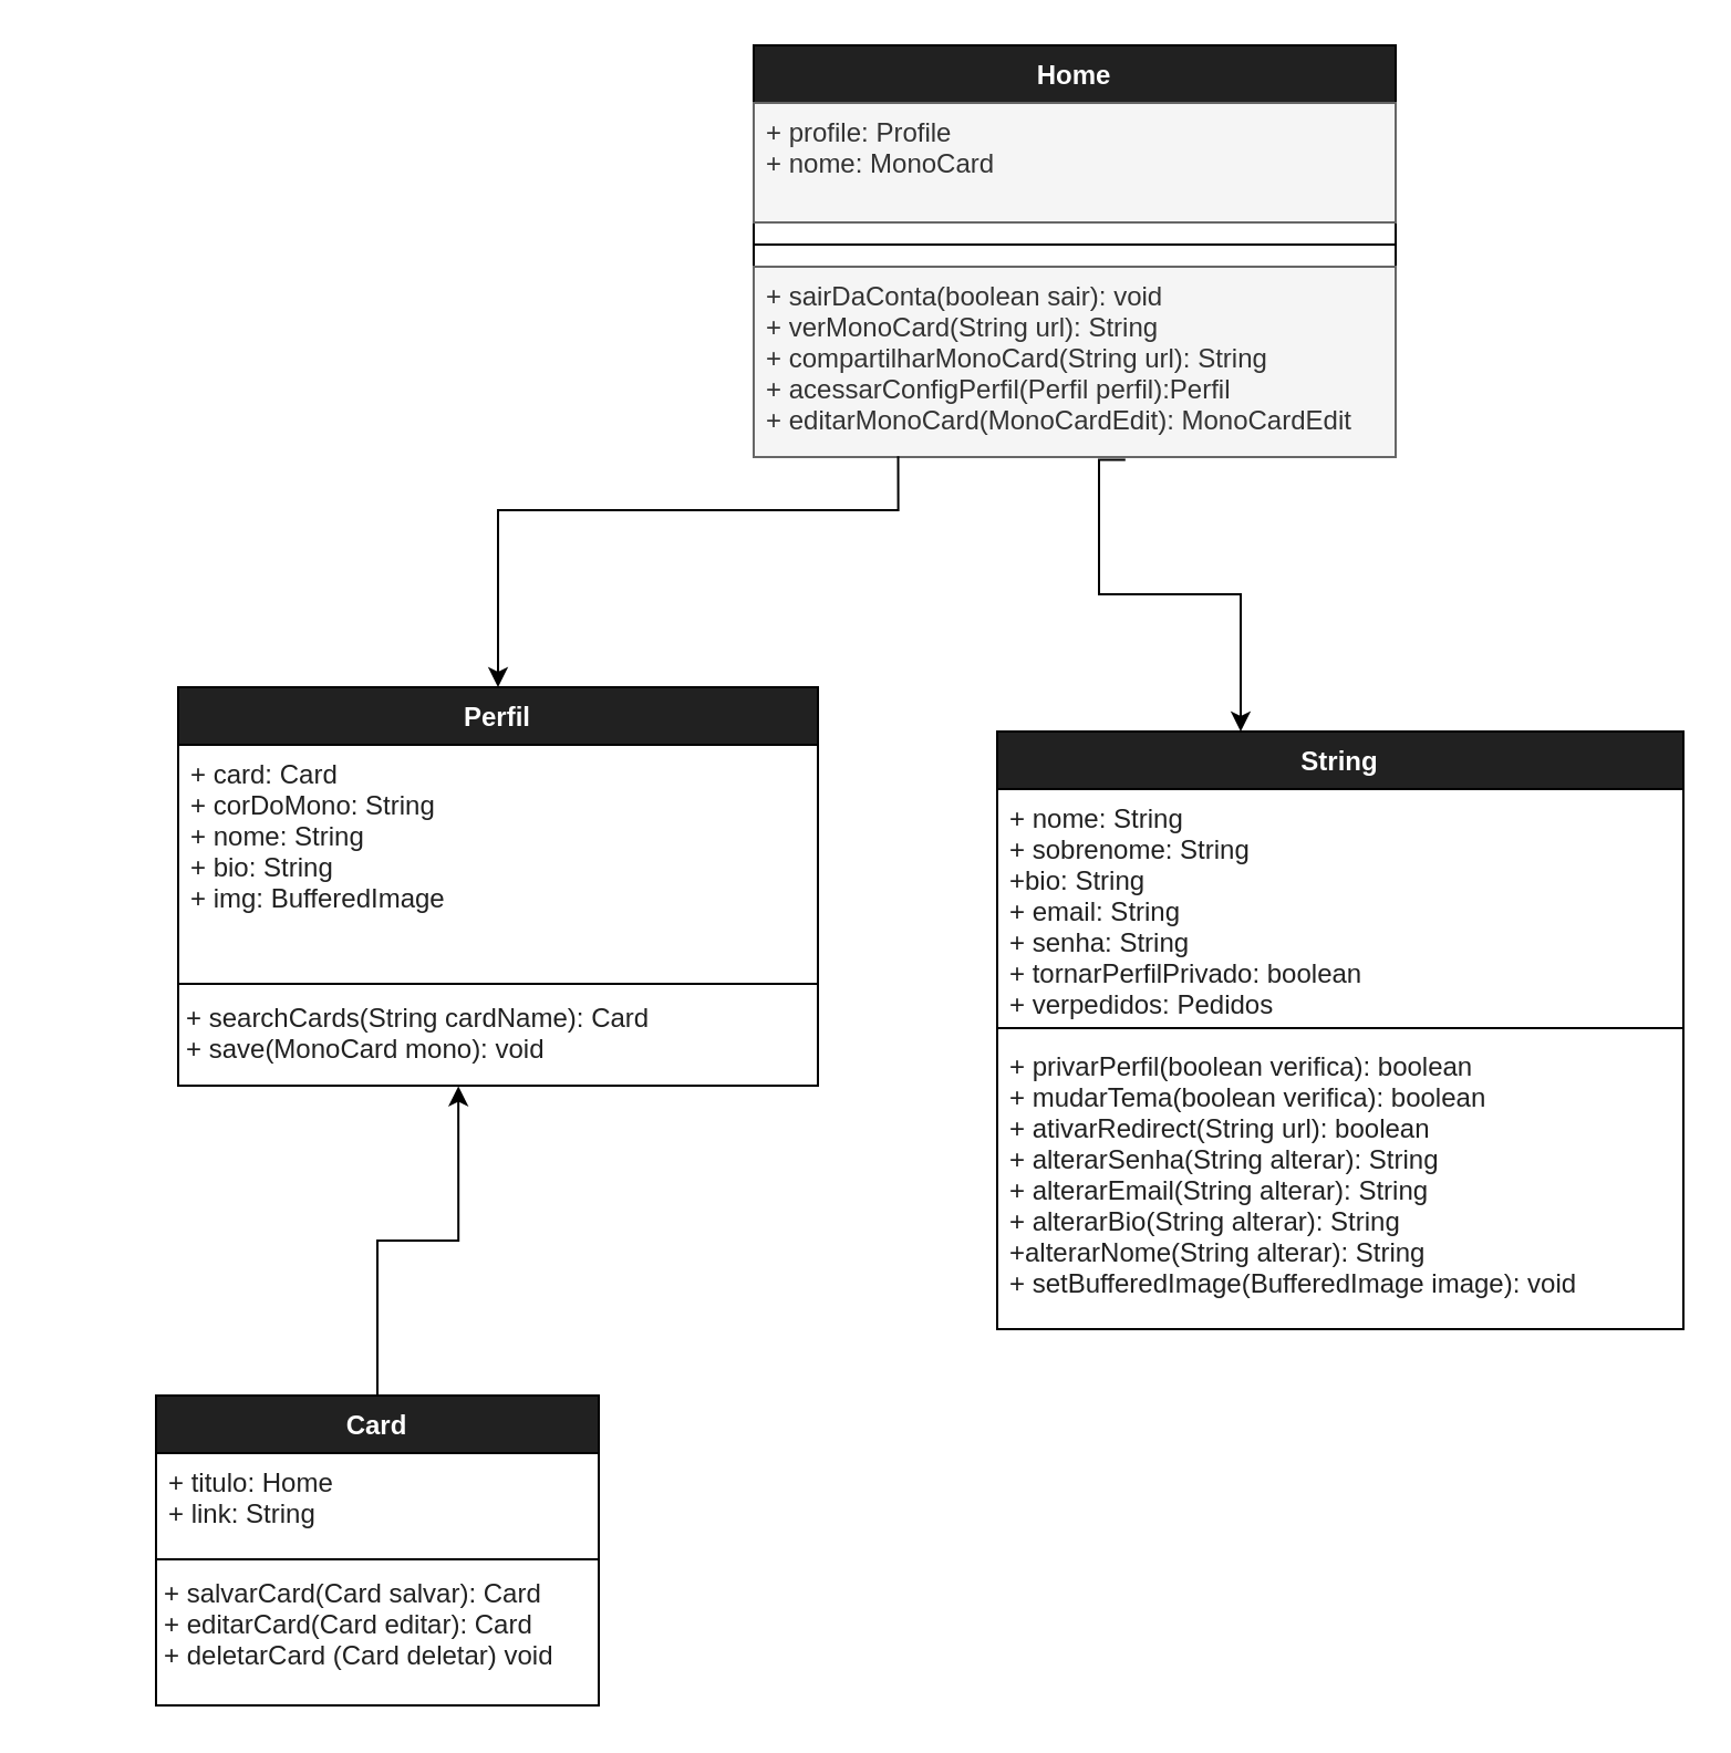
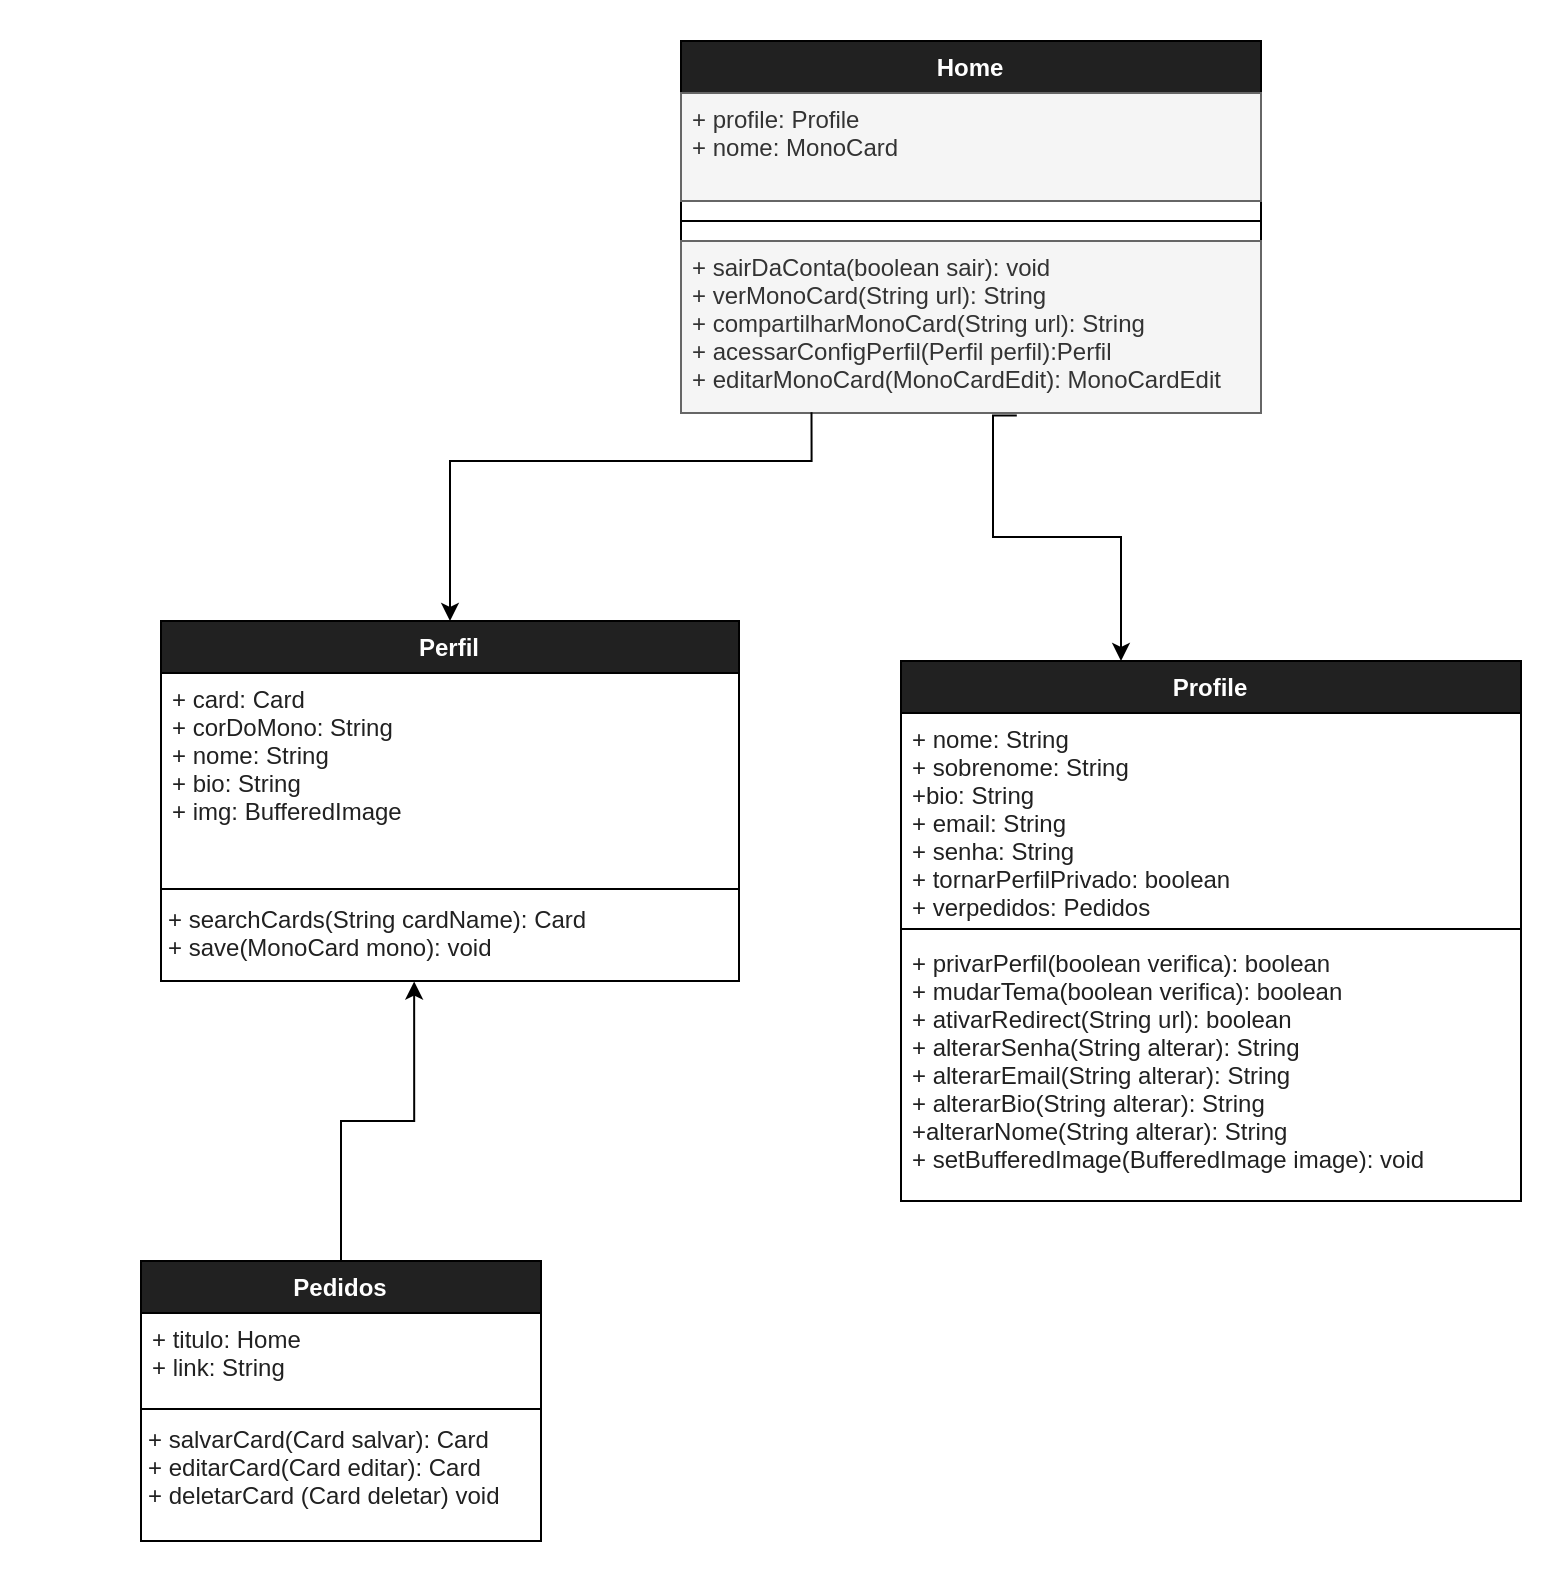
  <mxCell id="0" />
  <mxCell id="1" parent="0" />
  <mxCell id="2" value="Home" style="swimlane;fontStyle=1;align=center;verticalAlign=top;childLayout=stackLayout;horizontal=1;startSize=26;horizontalStack=0;resizeParent=1;resizeParentMax=0;resizeLast=0;collapsible=1;marginBottom=0;fontColor=#FFFFFF;fillColor=#212121;" parent="1" vertex="1"><mxGeometry x="340" y="20" width="290" height="186" as="geometry" /></mxCell>
  <mxCell id="3" value="+ profile: Profile&#10;+ nome: MonoCard&#10;&#10;" style="text;align=left;verticalAlign=top;spacingLeft=4;spacingRight=4;overflow=hidden;rotatable=0;points=[[0,0.5],[1,0.5]];portConstraint=eastwest;fillColor=#f5f5f5;fontColor=#333333;strokeColor=#666666;" parent="2" vertex="1"><mxGeometry y="26" width="290" height="54" as="geometry" /></mxCell>
  <mxCell id="4" value="" style="line;strokeWidth=1;fillColor=none;align=left;verticalAlign=middle;spacingTop=-1;spacingLeft=3;spacingRight=3;rotatable=0;labelPosition=right;points=[];portConstraint=eastwest;fontColor=#FFFFFF;" parent="2" vertex="1"><mxGeometry y="80" width="290" height="20" as="geometry" /></mxCell>
  <mxCell id="5" value="+ sairDaConta(boolean sair): void&#10;+ verMonoCard(String url): String&#10;+ compartilharMonoCard(String url): String&#10;+ acessarConfigPerfil(Perfil perfil):Perfil&#10;+ editarMonoCard(MonoCardEdit): MonoCardEdit&#10;" style="text;strokeColor=#666666;fillColor=#f5f5f5;align=left;verticalAlign=top;spacingLeft=4;spacingRight=4;overflow=hidden;rotatable=0;points=[[0,0.5],[1,0.5]];portConstraint=eastwest;fontColor=#333333;" parent="2" vertex="1"><mxGeometry y="100" width="290" height="86" as="geometry" /></mxCell>
- <mxCell id="6" value="String" style="swimlane;fontStyle=1;align=center;verticalAlign=top;childLayout=stackLayout;horizontal=1;startSize=26;horizontalStack=0;resizeParent=1;resizeParentMax=0;resizeLast=0;collapsible=1;marginBottom=0;fontColor=#FFFFFF;fillColor=#212121;" parent="1" vertex="1"><mxGeometry x="450" y="330" width="310" height="270" as="geometry" /></mxCell>
+ <mxCell id="6" value="Profile" style="swimlane;fontStyle=1;align=center;verticalAlign=top;childLayout=stackLayout;horizontal=1;startSize=26;horizontalStack=0;resizeParent=1;resizeParentMax=0;resizeLast=0;collapsible=1;marginBottom=0;fontColor=#FFFFFF;fillColor=#212121;" parent="1" vertex="1"><mxGeometry x="450" y="330" width="310" height="270" as="geometry" /></mxCell>
  <mxCell id="7" value="+ nome: String&#10;+ sobrenome: String&#10;+bio: String&#10;+ email: String&#10;+ senha: String&#10;+ tornarPerfilPrivado: boolean&#10;+ verpedidos: Pedidos&#10;" style="text;strokeColor=none;fillColor=none;align=left;verticalAlign=top;spacingLeft=4;spacingRight=4;overflow=hidden;rotatable=0;points=[[0,0.5],[1,0.5]];portConstraint=eastwest;fontColor=#212121;" parent="6" vertex="1"><mxGeometry y="26" width="310" height="104" as="geometry" /></mxCell>
  <mxCell id="8" value="" style="line;strokeWidth=1;fillColor=none;align=left;verticalAlign=middle;spacingTop=-1;spacingLeft=3;spacingRight=3;rotatable=0;labelPosition=right;points=[];portConstraint=eastwest;fontColor=#FFFFFF;" parent="6" vertex="1"><mxGeometry y="130" width="310" height="8" as="geometry" /></mxCell>
  <mxCell id="9" value="+ privarPerfil(boolean verifica): boolean&#10;+ mudarTema(boolean verifica): boolean&#10;+ ativarRedirect(String url): boolean&#10;+ alterarSenha(String alterar): String&#10;+ alterarEmail(String alterar): String&#10;+ alterarBio(String alterar): String&#10;+alterarNome(String alterar): String&#10;+ setBufferedImage(BufferedImage image): void&#10;&#10;&#10;" style="text;strokeColor=none;fillColor=none;align=left;verticalAlign=top;spacingLeft=4;spacingRight=4;overflow=hidden;rotatable=0;points=[[0,0.5],[1,0.5]];portConstraint=eastwest;fontColor=#212121;" parent="6" vertex="1"><mxGeometry y="138" width="310" height="132" as="geometry" /></mxCell>
  <mxCell id="10" value="Perfil" style="swimlane;fontStyle=1;align=center;verticalAlign=top;childLayout=stackLayout;horizontal=1;startSize=26;horizontalStack=0;resizeParent=1;resizeParentMax=0;resizeLast=0;collapsible=1;marginBottom=0;fontColor=#FFFFFF;fillColor=#212121;" parent="1" vertex="1"><mxGeometry x="80" y="310" width="289" height="180" as="geometry" /></mxCell>
  <mxCell id="11" value="+ card: Card&#10;+ corDoMono: String&#10;+ nome: String&#10;+ bio: String&#10;+ img: BufferedImage&#10;&#10;" style="text;strokeColor=none;fillColor=none;align=left;verticalAlign=top;spacingLeft=4;spacingRight=4;overflow=hidden;rotatable=0;points=[[0,0.5],[1,0.5]];portConstraint=eastwest;fontColor=#212121;" parent="10" vertex="1"><mxGeometry y="26" width="289" height="104" as="geometry" /></mxCell>
  <mxCell id="12" value="" style="line;strokeWidth=1;fillColor=none;align=left;verticalAlign=middle;spacingTop=-1;spacingLeft=3;spacingRight=3;rotatable=0;labelPosition=right;points=[];portConstraint=eastwest;fontColor=#FFFFFF;" parent="10" vertex="1"><mxGeometry y="130" width="289" height="8" as="geometry" /></mxCell>
  <mxCell id="13" value="+ searchCards(String cardName): Card&#10;+ save(MonoCard mono): void&#10;&#10;&#10;" style="text;strokeColor=none;fillColor=none;align=left;verticalAlign=top;spacingLeft=4;spacingRight=4;overflow=hidden;rotatable=0;points=[[0,0.5],[1,0.5]];portConstraint=eastwest;fontColor=#212121;spacing=0;" parent="10" vertex="1"><mxGeometry y="138" width="289" height="42" as="geometry" /></mxCell>
  <mxCell id="14" style="edgeStyle=orthogonalEdgeStyle;rounded=0;orthogonalLoop=1;jettySize=auto;html=1;fontColor=#212121;exitX=0.225;exitY=0.995;exitDx=0;exitDy=0;exitPerimeter=0;" parent="1" source="5" target="10" edge="1"><mxGeometry relative="1" as="geometry"><Array as="points"><mxPoint x="385" y="230" /><mxPoint x="20" y="230" /></Array></mxGeometry></mxCell>
  <mxCell id="15" style="edgeStyle=orthogonalEdgeStyle;rounded=0;orthogonalLoop=1;jettySize=auto;html=1;entryX=0.438;entryY=1.006;entryDx=0;entryDy=0;entryPerimeter=0;fontColor=#212121;" parent="1" source="16" target="13" edge="1"><mxGeometry relative="1" as="geometry" /></mxCell>
- <mxCell id="16" value="Card" style="swimlane;fontStyle=1;align=center;verticalAlign=top;childLayout=stackLayout;horizontal=1;startSize=26;horizontalStack=0;resizeParent=1;resizeParentMax=0;resizeLast=0;collapsible=1;marginBottom=0;fontColor=#FFFFFF;fillColor=#212121;" parent="1" vertex="1"><mxGeometry x="70" y="630" width="200" height="140" as="geometry" /></mxCell>
+ <mxCell id="16" value="Pedidos" style="swimlane;fontStyle=1;align=center;verticalAlign=top;childLayout=stackLayout;horizontal=1;startSize=26;horizontalStack=0;resizeParent=1;resizeParentMax=0;resizeLast=0;collapsible=1;marginBottom=0;fontColor=#FFFFFF;fillColor=#212121;" parent="1" vertex="1"><mxGeometry x="70" y="630" width="200" height="140" as="geometry" /></mxCell>
  <mxCell id="17" value="+ titulo: Home&#10;+ link: String&#10;" style="text;strokeColor=none;fillColor=none;align=left;verticalAlign=top;spacingLeft=4;spacingRight=4;overflow=hidden;rotatable=0;points=[[0,0.5],[1,0.5]];portConstraint=eastwest;fontColor=#212121;" parent="16" vertex="1"><mxGeometry y="26" width="200" height="44" as="geometry" /></mxCell>
  <mxCell id="18" value="" style="line;strokeWidth=1;fillColor=none;align=left;verticalAlign=middle;spacingTop=-1;spacingLeft=3;spacingRight=3;rotatable=0;labelPosition=right;points=[];portConstraint=eastwest;fontColor=#FFFFFF;" parent="16" vertex="1"><mxGeometry y="70" width="200" height="8" as="geometry" /></mxCell>
  <mxCell id="19" value="+ salvarCard(Card salvar): Card&#10;+ editarCard(Card editar): Card&#10;+ deletarCard (Card deletar) void&#10;" style="text;strokeColor=none;fillColor=none;align=left;verticalAlign=top;spacingLeft=4;spacingRight=4;overflow=hidden;rotatable=0;points=[[0,0.5],[1,0.5]];portConstraint=eastwest;fontColor=#212121;spacing=0;" parent="16" vertex="1"><mxGeometry y="78" width="200" height="62" as="geometry" /></mxCell>
  <mxCell id="20" style="edgeStyle=orthogonalEdgeStyle;rounded=0;orthogonalLoop=1;jettySize=auto;html=1;fontColor=#212121;exitX=0.579;exitY=1.014;exitDx=0;exitDy=0;exitPerimeter=0;" parent="1" source="5" target="6" edge="1"><mxGeometry relative="1" as="geometry"><Array as="points"><mxPoint x="496" y="268" /><mxPoint x="560" y="268" /></Array></mxGeometry></mxCell>
